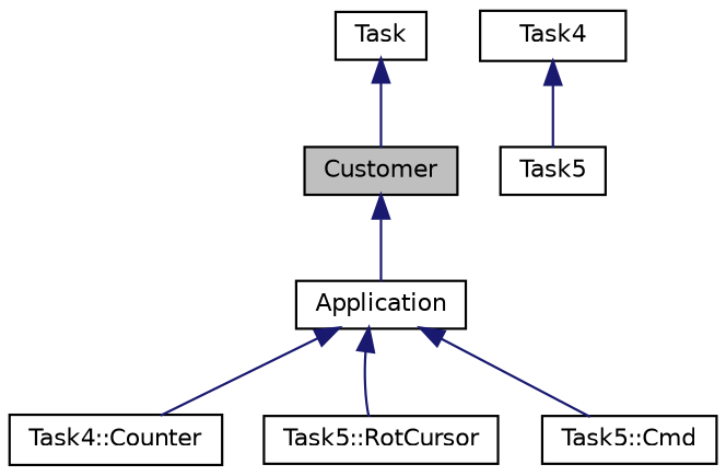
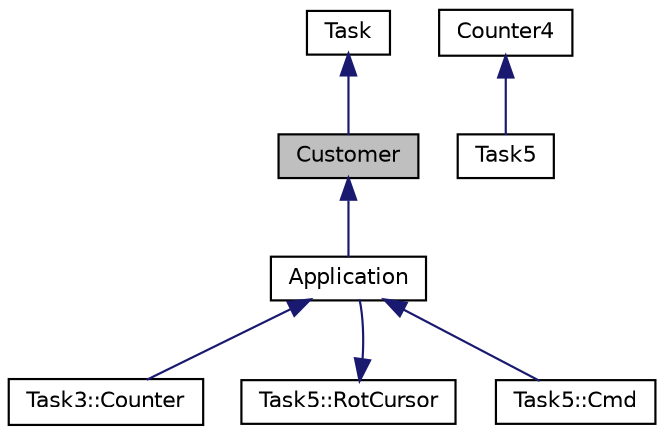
  digraph {
    node [color=black fontname=Helvetica fontsize=10 shape=record]
    edge [color=midnightblue dir=back fontname=Helvetica fontsize=10 labelfontname=Helvetica labelfontsize=10 style=solid]
    n1 [fillcolor=grey75 fontcolor=black height=0.2 label=Customer style=filled width=0.4]
    n2 [height=0.2 label=Application width=0.4]
-   n3 [height=0.2 label="Task4::Counter" width=0.4]
+   n3 [height=0.2 label="Task3::Counter" width=0.4]
    n4 [height=0.2 label="Task5::RotCursor" width=0.4]
    n5 [height=0.2 label="Task5::Cmd" width=0.4]
    n6 [height=0.2 label=Task width=0.4]
-   n7 [height=0.2 label=Task4 width=0.4]
+   n7 [height=0.2 label=Counter4 width=0.4]
    n8 [height=0.2 label=Task5 width=0.4]
    n1 -> n2
    n2 -> n3
-   n2 -> n4
+   n4 -> n2
    n2 -> n5
    n6 -> n1
    n7 -> n8
  }
